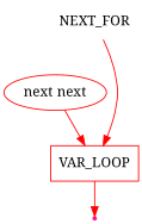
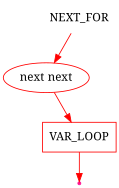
  digraph {
    fontname="Noto Serif"
    node [color=red fontname="Noto Serif"]
    edge [color=red fontname="Noto Serif"]
    n1 [label=NEXT_FOR shape=plaintext]
    n2 [label="next next" shape=oval]
    n3 [label=VAR_LOOP shape=box]
    end [color=deeppink shape=point]
-   n1 -> n3
+   n1 -> n2
    n2 -> n3
    n3 -> end
  }
